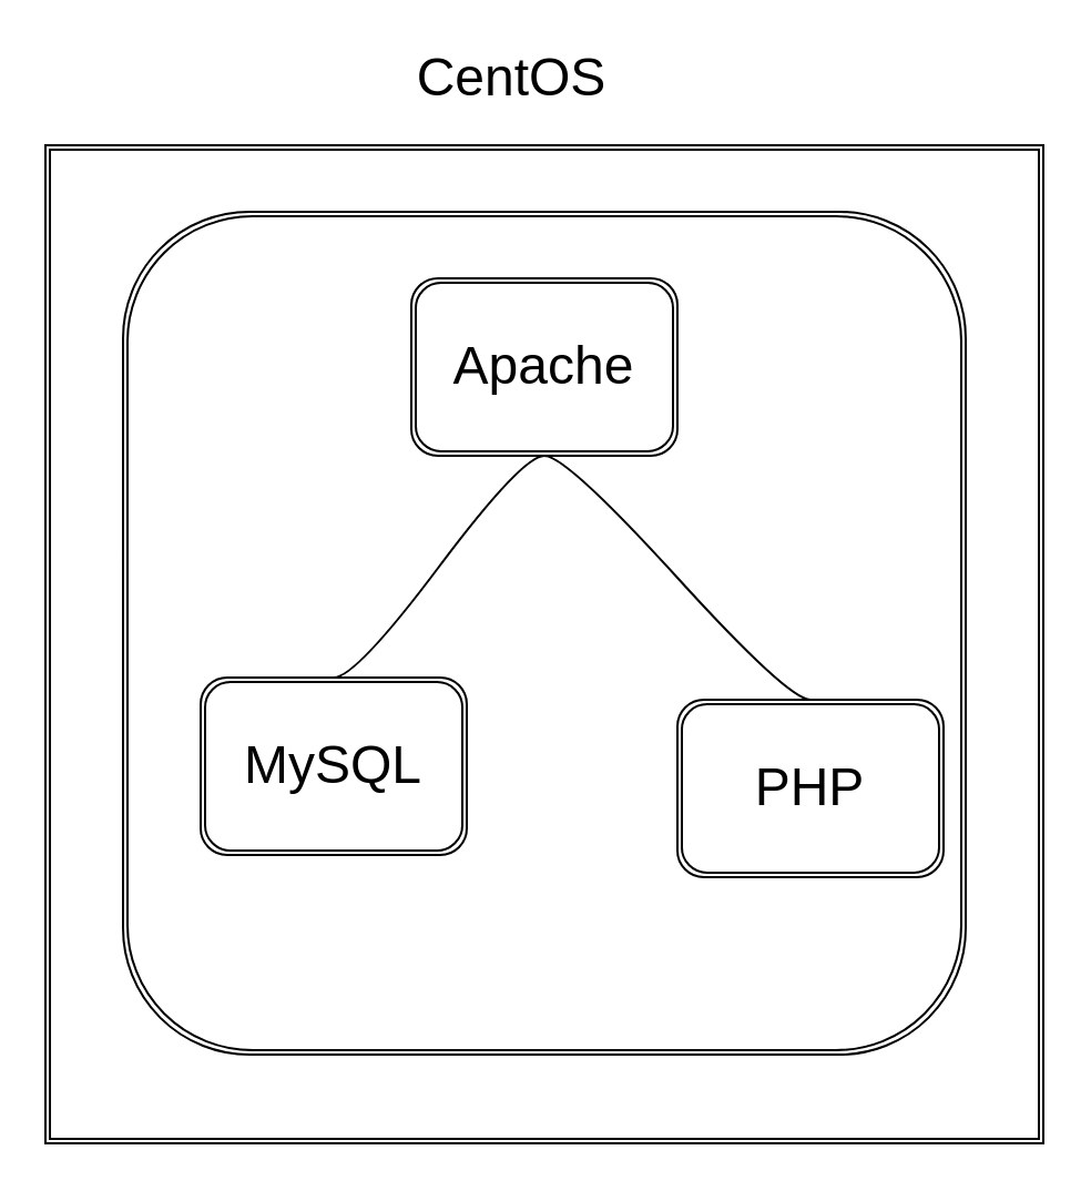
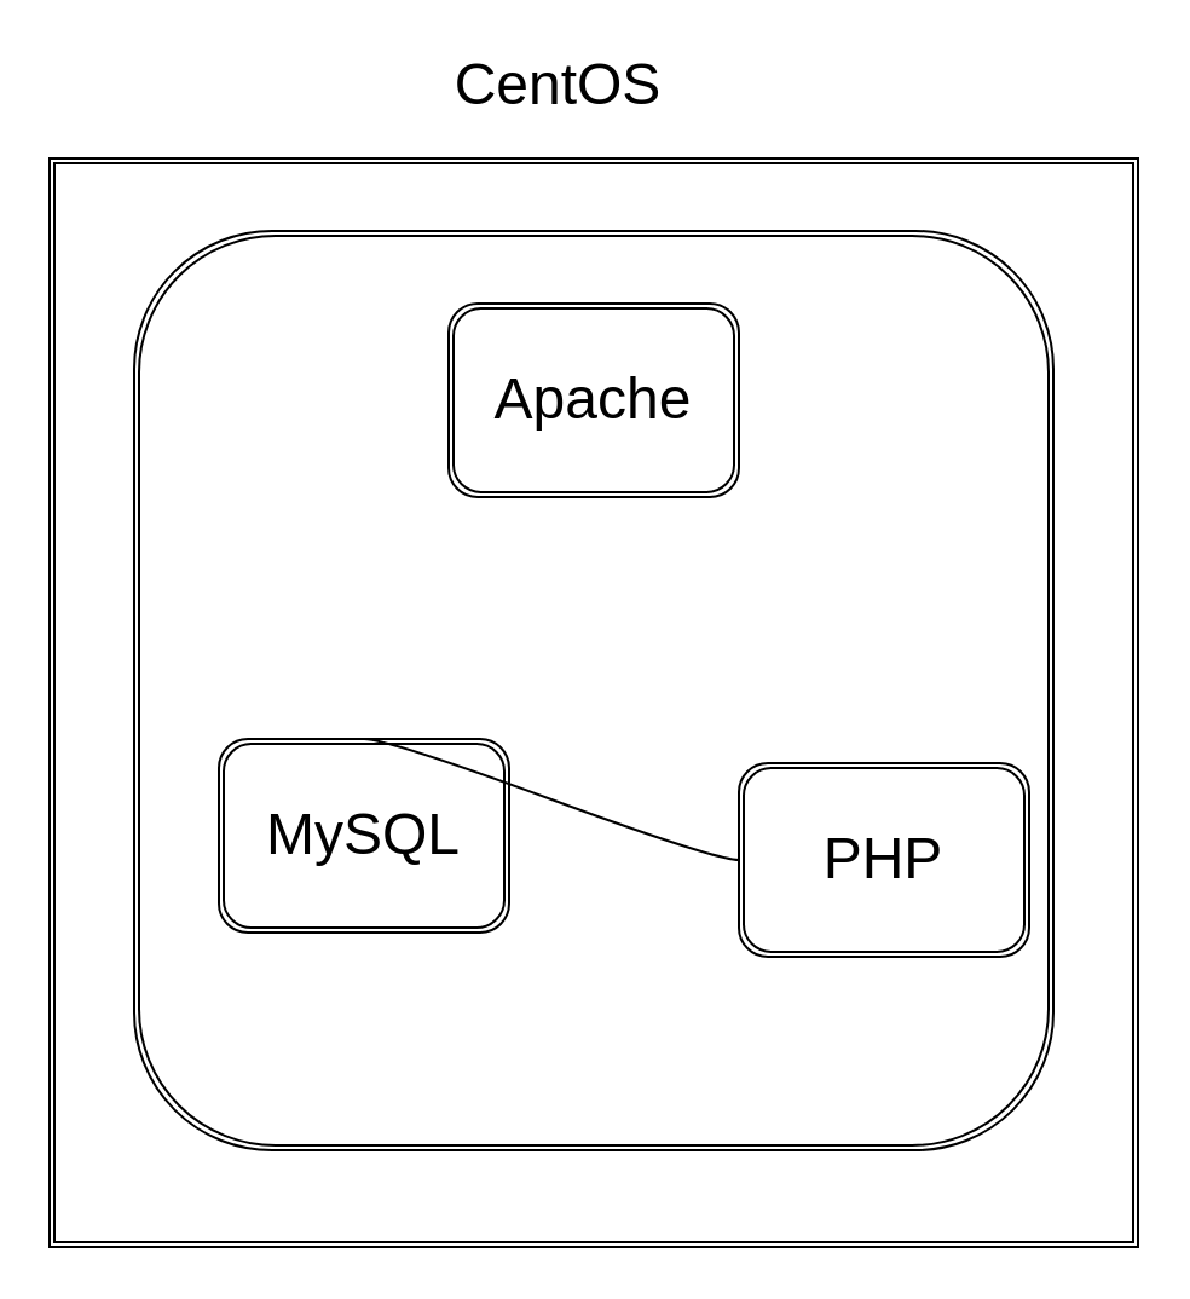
  <mxCell id="0" />
  <mxCell id="1" parent="0" />
  <mxCell id="2" value="" style="shape=ext;double=1;whiteSpace=wrap;html=1;aspect=fixed;fontSize=24;" vertex="1" parent="1"><mxGeometry x="20" y="65" width="450" height="450" as="geometry" /></mxCell>
  <mxCell id="3" value="" style="shape=ext;double=1;rounded=1;whiteSpace=wrap;html=1;fontSize=24;" vertex="1" parent="1"><mxGeometry x="55" y="95" width="380" height="380" as="geometry" /></mxCell>
  <mxCell id="4" value="CentOS" style="text;html=1;align=center;verticalAlign=middle;resizable=0;points=[];autosize=1;strokeColor=none;fillColor=none;fontSize=24;" vertex="1" parent="1"><mxGeometry x="180" y="20" width="100" height="30" as="geometry" /></mxCell>
  <mxCell id="5" value="Apache" style="shape=ext;double=1;rounded=1;whiteSpace=wrap;html=1;fontSize=24;" vertex="1" parent="1"><mxGeometry x="185" y="125" width="120" height="80" as="geometry" /></mxCell>
  <mxCell id="6" value="MySQL" style="shape=ext;double=1;rounded=1;whiteSpace=wrap;html=1;fontSize=24;" vertex="1" parent="1"><mxGeometry x="90" y="305" width="120" height="80" as="geometry" /></mxCell>
  <mxCell id="7" value="PHP" style="shape=ext;double=1;rounded=1;whiteSpace=wrap;html=1;fontSize=24;" vertex="1" parent="1"><mxGeometry x="305" y="315" width="120" height="80" as="geometry" /></mxCell>
- <mxCell id="8" value="" style="edgeStyle=entityRelationEdgeStyle;startArrow=none;endArrow=none;segment=10;curved=1;fontSize=24;entryX=0.5;entryY=0;entryDx=0;entryDy=0;exitX=0.5;exitY=1;exitDx=0;exitDy=0;" edge="1" target="7" parent="1" source="5"><mxGeometry relative="1" as="geometry"><mxPoint x="250" y="215" as="sourcePoint" /><mxPoint x="289.684" y="194.737" as="targetPoint" /></mxGeometry></mxCell>
- <mxCell id="9" value="" style="edgeStyle=entityRelationEdgeStyle;startArrow=none;endArrow=none;segment=10;curved=1;fontSize=24;exitX=0.5;exitY=0;exitDx=0;exitDy=0;entryX=0.5;entryY=1;entryDx=0;entryDy=0;" edge="1" target="5" parent="1" source="6"><mxGeometry relative="1" as="geometry"><mxPoint x="250" y="215" as="sourcePoint" /><mxPoint x="289.684" y="194.737" as="targetPoint" /></mxGeometry></mxCell>
+ <mxCell id="9" value="" style="edgeStyle=entityRelationEdgeStyle;startArrow=none;endArrow=none;segment=10;curved=1;fontSize=24;exitX=0.5;exitY=0;exitDx=0;exitDy=0;" edge="1" target="7" parent="1" source="6"><mxGeometry relative="1" as="geometry"><mxPoint x="250" y="215" as="sourcePoint" /><mxPoint x="289.684" y="194.737" as="targetPoint" /></mxGeometry></mxCell>
